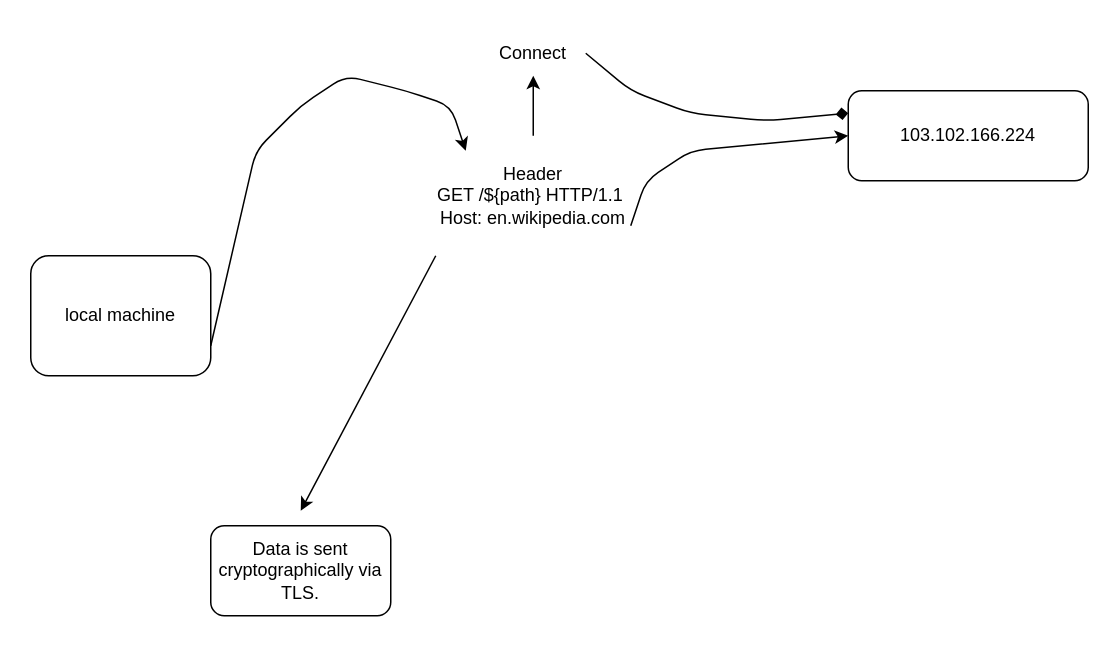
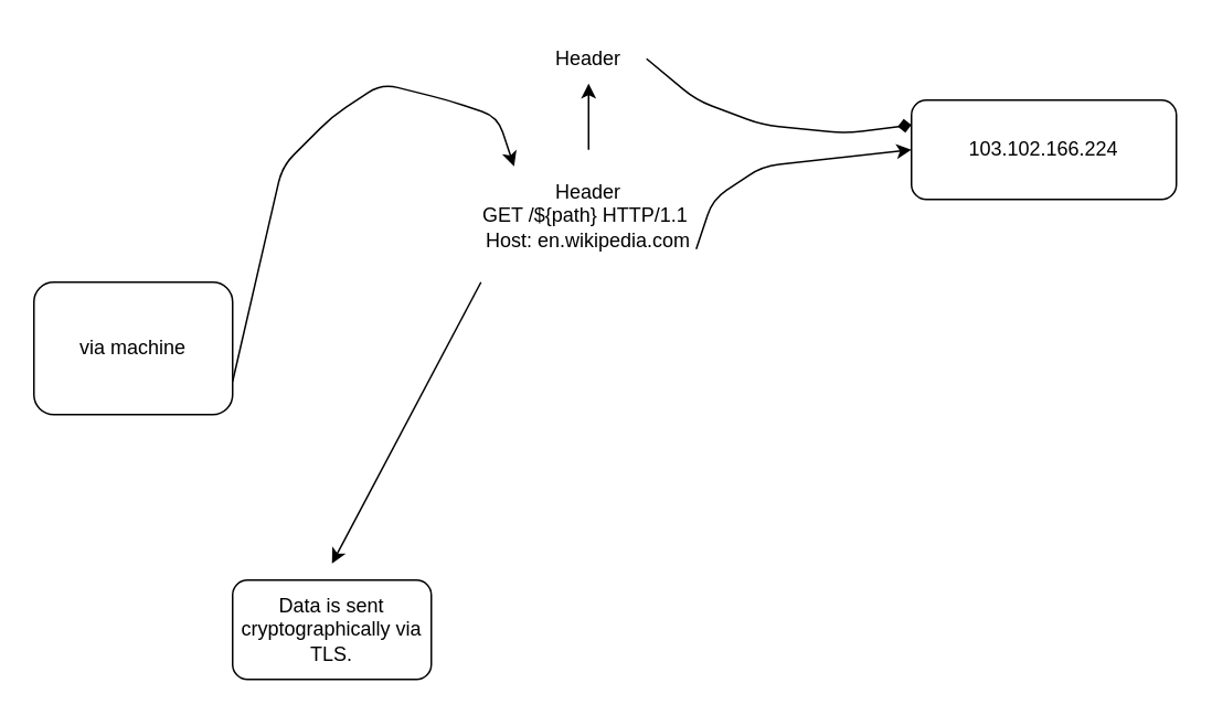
  <mxCell id="0" />
  <mxCell id="1" parent="0" />
  <mxCell id="2" style="edgeStyle=none;html=1;exitX=1;exitY=0.75;exitDx=0;exitDy=0;" parent="1" source="3" edge="1"><mxGeometry relative="1" as="geometry"><mxPoint x="310" y="100" as="targetPoint" /><Array as="points"><mxPoint x="170" y="100" /><mxPoint x="200" y="70" /><mxPoint x="230" y="50" /><mxPoint x="270" y="60" /><mxPoint x="300" y="70" /></Array></mxGeometry></mxCell>
- <mxCell id="3" value="local machine" style="rounded=1;whiteSpace=wrap;html=1;" parent="1" vertex="1"><mxGeometry x="20" y="170" width="120" height="80" as="geometry" /></mxCell>
- <mxCell id="4" value="103.102.166.224" style="rounded=1;whiteSpace=wrap;html=1;" parent="1" vertex="1"><mxGeometry x="565" y="60" width="160" height="60" as="geometry" /></mxCell>
+ <mxCell id="3" value="via machine" style="rounded=1;whiteSpace=wrap;html=1;" parent="1" vertex="1"><mxGeometry x="20" y="170" width="120" height="80" as="geometry" /></mxCell>
+ <mxCell id="4" value="103.102.166.224" style="rounded=1;whiteSpace=wrap;html=1;" parent="1" vertex="1"><mxGeometry x="550" y="60" width="160" height="60" as="geometry" /></mxCell>
  <mxCell id="5" style="edgeStyle=none;html=1;exitX=1;exitY=0.5;exitDx=0;exitDy=0;entryX=0;entryY=0.25;entryDx=0;entryDy=0;endArrow=diamond;" parent="1" source="6" target="4" edge="1"><mxGeometry relative="1" as="geometry"><Array as="points"><mxPoint x="420" y="60" /><mxPoint x="460" y="75" /><mxPoint x="510" y="80" /></Array></mxGeometry></mxCell>
- <mxCell id="6" value="Connect" style="text;html=1;strokeColor=none;fillColor=none;align=center;verticalAlign=middle;whiteSpace=wrap;rounded=0;" parent="1" vertex="1"><mxGeometry x="320" y="20" width="70" height="30" as="geometry" /></mxCell>
+ <mxCell id="6" value="Header" style="text;html=1;strokeColor=none;fillColor=none;align=center;verticalAlign=middle;whiteSpace=wrap;rounded=0;" parent="1" vertex="1"><mxGeometry x="320" y="20" width="70" height="30" as="geometry" /></mxCell>
  <mxCell id="7" value="" style="edgeStyle=none;html=1;" parent="1" source="10" target="6" edge="1"><mxGeometry relative="1" as="geometry" /></mxCell>
  <mxCell id="8" style="edgeStyle=none;html=1;exitX=1;exitY=0.75;exitDx=0;exitDy=0;entryX=0;entryY=0.5;entryDx=0;entryDy=0;" parent="1" source="10" target="4" edge="1"><mxGeometry relative="1" as="geometry"><Array as="points"><mxPoint x="430" y="120" /><mxPoint x="460" y="100" /></Array></mxGeometry></mxCell>
  <mxCell id="9" style="edgeStyle=none;html=1;exitX=0;exitY=1;exitDx=0;exitDy=0;" parent="1" source="10" edge="1"><mxGeometry relative="1" as="geometry"><mxPoint x="200" y="340" as="targetPoint" /></mxGeometry></mxCell>
  <mxCell id="10" value="Header&lt;br&gt;GET /${path} HTTP/1.1&amp;nbsp;&lt;br&gt;Host: en.wikipedia.com" style="text;html=1;strokeColor=none;fillColor=none;align=center;verticalAlign=middle;whiteSpace=wrap;rounded=0;" parent="1" vertex="1"><mxGeometry x="290" y="90" width="130" height="80" as="geometry" /></mxCell>
  <mxCell id="11" value="Data is sent cryptographically via TLS." style="rounded=1;whiteSpace=wrap;html=1;" parent="1" vertex="1"><mxGeometry x="140" y="350" width="120" height="60" as="geometry" /></mxCell>
